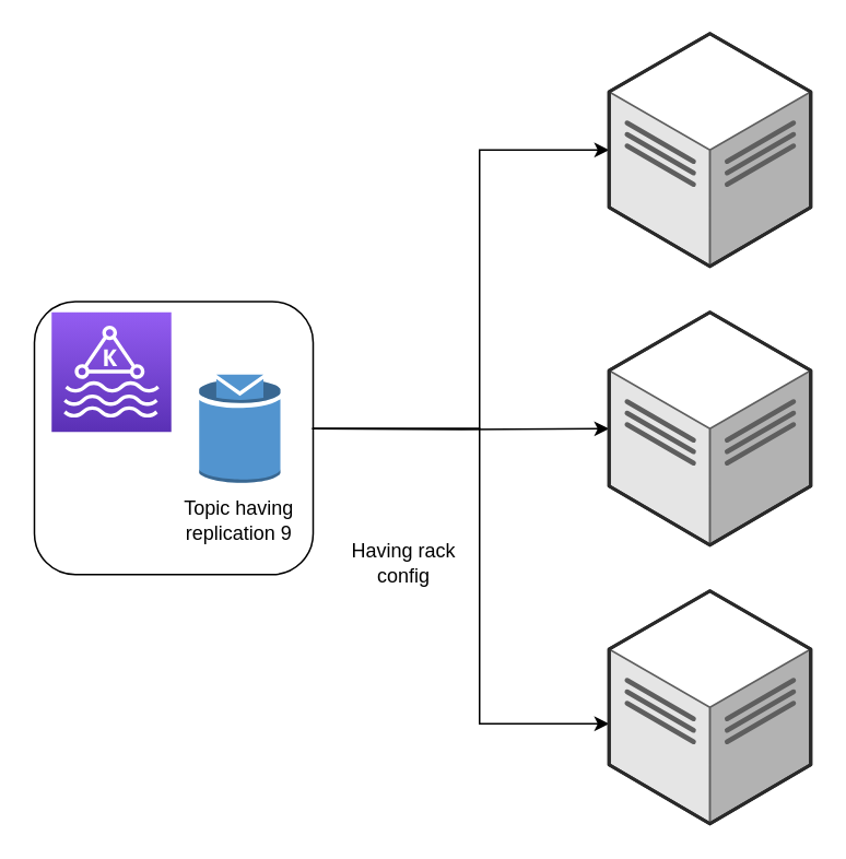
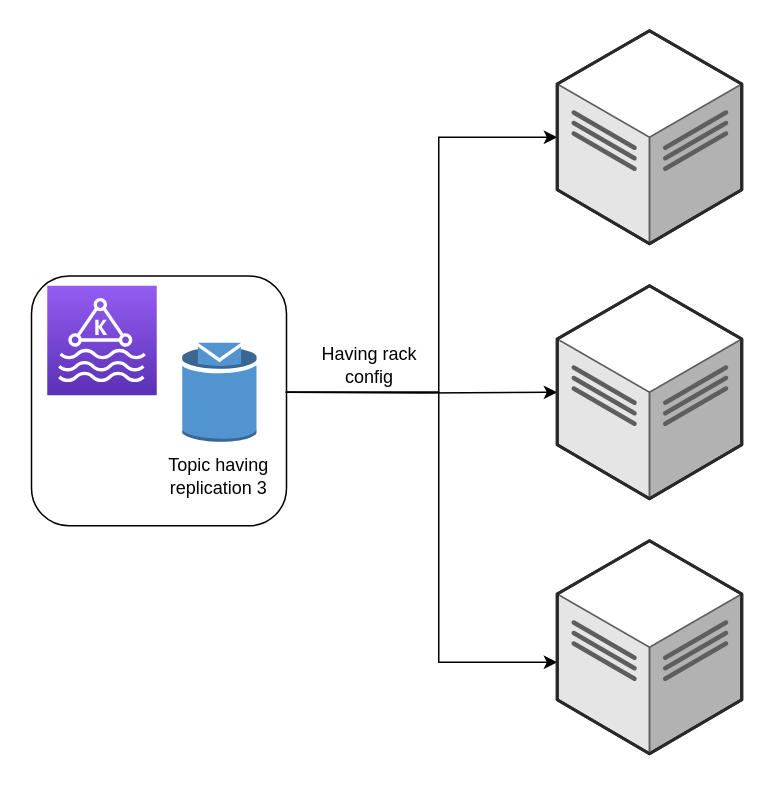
  <mxCell id="0" />
  <mxCell id="1" parent="0" />
  <mxCell id="2" value="" style="sketch=0;points=[[0,0,0],[0.25,0,0],[0.5,0,0],[0.75,0,0],[1,0,0],[0,1,0],[0.25,1,0],[0.5,1,0],[0.75,1,0],[1,1,0],[0,0.25,0],[0,0.5,0],[0,0.75,0],[1,0.25,0],[1,0.5,0],[1,0.75,0]];outlineConnect=0;fontColor=#232F3E;gradientColor=#945DF2;gradientDirection=north;fillColor=#5A30B5;strokeColor=#ffffff;dashed=0;verticalLabelPosition=bottom;verticalAlign=top;align=center;html=1;fontSize=12;fontStyle=0;aspect=fixed;shape=mxgraph.aws4.resourceIcon;resIcon=mxgraph.aws4.managed_streaming_for_kafka;" vertex="1" parent="1"><mxGeometry x="31" y="190" width="73" height="73" as="geometry" /></mxCell>
  <mxCell id="3" style="edgeStyle=orthogonalEdgeStyle;rounded=0;orthogonalLoop=1;jettySize=auto;html=1;" edge="1" parent="1" target="6"><mxGeometry relative="1" as="geometry"><mxPoint x="291" y="100" as="targetPoint" /><mxPoint x="190" y="261" as="sourcePoint" /><Array as="points"><mxPoint x="292" y="261" /><mxPoint x="292" y="91" /></Array></mxGeometry></mxCell>
  <mxCell id="4" style="edgeStyle=orthogonalEdgeStyle;rounded=0;orthogonalLoop=1;jettySize=auto;html=1;" edge="1" parent="1" target="7"><mxGeometry relative="1" as="geometry"><mxPoint x="190" y="261" as="sourcePoint" /></mxGeometry></mxCell>
  <mxCell id="5" style="edgeStyle=orthogonalEdgeStyle;rounded=0;orthogonalLoop=1;jettySize=auto;html=1;" edge="1" parent="1" target="8"><mxGeometry relative="1" as="geometry"><mxPoint x="291" y="450" as="targetPoint" /><mxPoint x="190" y="261" as="sourcePoint" /><Array as="points"><mxPoint x="292" y="261" /><mxPoint x="292" y="441" /></Array></mxGeometry></mxCell>
  <mxCell id="6" value="" style="verticalLabelPosition=bottom;html=1;verticalAlign=top;strokeWidth=1;align=center;outlineConnect=0;dashed=0;outlineConnect=0;shape=mxgraph.aws3d.dataCenter;strokeColor=#5E5E5E;aspect=fixed;" vertex="1" parent="1"><mxGeometry x="371" y="20" width="123" height="142" as="geometry" /></mxCell>
  <mxCell id="7" value="" style="verticalLabelPosition=bottom;html=1;verticalAlign=top;strokeWidth=1;align=center;outlineConnect=0;dashed=0;outlineConnect=0;shape=mxgraph.aws3d.dataCenter;strokeColor=#5E5E5E;aspect=fixed;" vertex="1" parent="1"><mxGeometry x="371" y="190" width="123" height="142" as="geometry" /></mxCell>
  <mxCell id="8" value="" style="verticalLabelPosition=bottom;html=1;verticalAlign=top;strokeWidth=1;align=center;outlineConnect=0;dashed=0;outlineConnect=0;shape=mxgraph.aws3d.dataCenter;strokeColor=#5E5E5E;aspect=fixed;" vertex="1" parent="1"><mxGeometry x="371" y="360" width="123" height="142" as="geometry" /></mxCell>
  <mxCell id="9" value="" style="outlineConnect=0;dashed=0;verticalLabelPosition=bottom;verticalAlign=top;align=center;html=1;shape=mxgraph.aws3.topic;fillColor=#5294CF;gradientColor=none;" vertex="1" parent="1"><mxGeometry x="121" y="228" width="49.5" height="66" as="geometry" /></mxCell>
  <mxCell id="10" value="" style="rounded=1;whiteSpace=wrap;html=1;fillColor=none;" vertex="1" parent="1"><mxGeometry x="20.5" y="183.5" width="170" height="166.5" as="geometry" /></mxCell>
- <mxCell id="11" value="Topic having replication 9" style="text;html=1;strokeColor=none;fillColor=none;align=center;verticalAlign=middle;whiteSpace=wrap;rounded=0;" vertex="1" parent="1"><mxGeometry x="98.38" y="302" width="94.75" height="30" as="geometry" /></mxCell>
- <mxCell id="12" value="Having rack config" style="text;html=1;strokeColor=none;fillColor=none;align=center;verticalAlign=middle;whiteSpace=wrap;rounded=0;" vertex="1" parent="1"><mxGeometry x="211" y="328" width="70" height="30" as="geometry" /></mxCell>
+ <mxCell id="11" value="Topic having replication 3" style="text;html=1;strokeColor=none;fillColor=none;align=center;verticalAlign=middle;whiteSpace=wrap;rounded=0;" vertex="1" parent="1"><mxGeometry x="98.38" y="302" width="94.75" height="30" as="geometry" /></mxCell>
+ <mxCell id="12" value="Having rack config" style="text;html=1;strokeColor=none;fillColor=none;align=center;verticalAlign=middle;whiteSpace=wrap;rounded=0;" vertex="1" parent="1"><mxGeometry x="211" y="228" width="70" height="30" as="geometry" /></mxCell>
